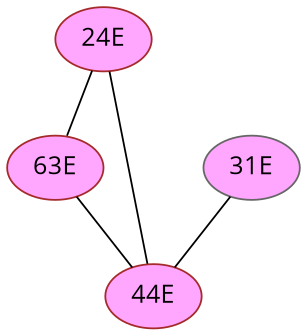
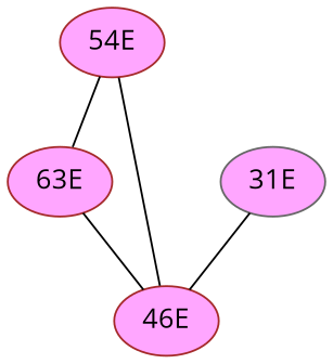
  graph {
    fontname="Open Sans"
    node [color=brown fillcolor="#FFA6FF" fontname="Open Sans" style=radial]
    edge [fontname="Open Sans" penwidth=1]
-   "54E" [label="24E"]
+   "54E"
    "63E"
-   "44E"
+   "44E" [label="46E"]
    n4 [color=gray40 label="31E"]
    "54E" -- "63E"
    "54E" -- "44E"
    "63E" -- "44E"
    n4 -- "44E"
  }
